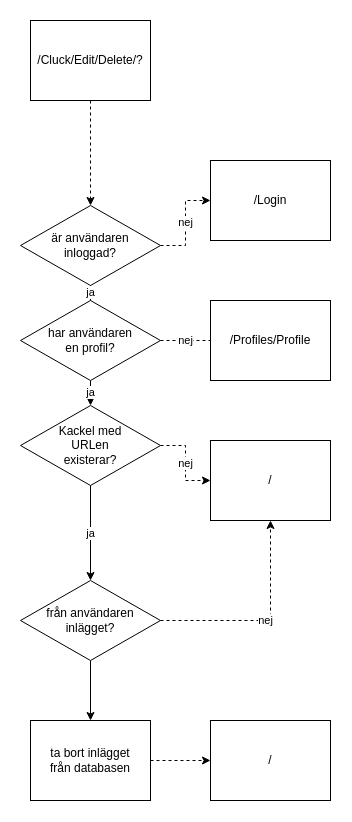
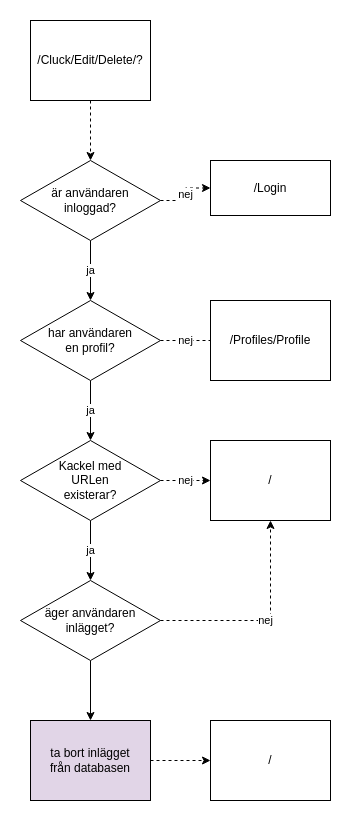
  <mxCell id="0" />
  <mxCell id="1" parent="0" />
  <mxCell id="2" value="" style="edgeStyle=orthogonalEdgeStyle;rounded=0;orthogonalLoop=1;jettySize=auto;html=1;dashed=1;" edge="1" parent="1" source="3" target="9"><mxGeometry relative="1" as="geometry" /></mxCell>
  <mxCell id="3" value="/Cluck/Edit/Delete/?" style="rounded=0;whiteSpace=wrap;html=1;" vertex="1" parent="1"><mxGeometry x="30" y="20" width="120" height="80" as="geometry" /></mxCell>
  <mxCell id="4" value="nej" style="edgeStyle=orthogonalEdgeStyle;rounded=0;orthogonalLoop=1;jettySize=auto;html=1;dashed=1;" edge="1" parent="1" source="6" target="16"><mxGeometry relative="1" as="geometry" /></mxCell>
  <mxCell id="5" value="ja" style="edgeStyle=orthogonalEdgeStyle;rounded=0;orthogonalLoop=1;jettySize=auto;html=1;" edge="1" parent="1" source="6" target="15"><mxGeometry relative="1" as="geometry" /></mxCell>
- <mxCell id="6" value="Kackel med&lt;br&gt;URLen&lt;br&gt;existerar?" style="rhombus;whiteSpace=wrap;html=1;rounded=0;" vertex="1" parent="1"><mxGeometry x="20" y="405" width="140" height="80" as="geometry" /></mxCell>
+ <mxCell id="6" value="Kackel med&lt;br&gt;URLen&lt;br&gt;existerar?" style="rhombus;whiteSpace=wrap;html=1;rounded=0;" vertex="1" parent="1"><mxGeometry x="20" y="440" width="140" height="80" as="geometry" /></mxCell>
  <mxCell id="7" value="ja" style="edgeStyle=orthogonalEdgeStyle;rounded=0;orthogonalLoop=1;jettySize=auto;html=1;" edge="1" parent="1" source="9" target="12"><mxGeometry relative="1" as="geometry" /></mxCell>
  <mxCell id="8" value="nej" style="edgeStyle=orthogonalEdgeStyle;rounded=0;orthogonalLoop=1;jettySize=auto;html=1;dashed=1;" edge="1" parent="1" source="9" target="17"><mxGeometry relative="1" as="geometry" /></mxCell>
- <mxCell id="9" value="är användaren&lt;br&gt;inloggad?" style="rhombus;whiteSpace=wrap;html=1;rounded=0;" vertex="1" parent="1"><mxGeometry x="20" y="205" width="140" height="80" as="geometry" /></mxCell>
+ <mxCell id="9" value="är användaren&lt;br&gt;inloggad?" style="rhombus;whiteSpace=wrap;html=1;rounded=0;" vertex="1" parent="1"><mxGeometry x="20" y="160" width="140" height="80" as="geometry" /></mxCell>
  <mxCell id="10" value="nej" style="edgeStyle=orthogonalEdgeStyle;rounded=0;orthogonalLoop=1;jettySize=auto;html=1;dashed=1;endArrow=none;" edge="1" parent="1" source="12" target="18"><mxGeometry relative="1" as="geometry" /></mxCell>
  <mxCell id="11" value="ja" style="edgeStyle=orthogonalEdgeStyle;rounded=0;orthogonalLoop=1;jettySize=auto;html=1;" edge="1" parent="1" source="12" target="6"><mxGeometry relative="1" as="geometry" /></mxCell>
  <mxCell id="12" value="har användaren&lt;br&gt;en profil?" style="rhombus;whiteSpace=wrap;html=1;rounded=0;" vertex="1" parent="1"><mxGeometry x="20" y="300" width="140" height="80" as="geometry" /></mxCell>
  <mxCell id="13" value="nej" style="edgeStyle=orthogonalEdgeStyle;rounded=0;orthogonalLoop=1;jettySize=auto;html=1;entryX=0.5;entryY=1;entryDx=0;entryDy=0;dashed=1;" edge="1" parent="1" source="15" target="16"><mxGeometry relative="1" as="geometry" /></mxCell>
  <mxCell id="14" value="" style="edgeStyle=orthogonalEdgeStyle;rounded=0;orthogonalLoop=1;jettySize=auto;html=1;" edge="1" parent="1" source="15" target="20"><mxGeometry relative="1" as="geometry" /></mxCell>
- <mxCell id="15" value="från användaren&lt;br&gt;inlägget?" style="rhombus;whiteSpace=wrap;html=1;rounded=0;" vertex="1" parent="1"><mxGeometry x="20" y="580" width="140" height="80" as="geometry" /></mxCell>
+ <mxCell id="15" value="äger användaren&lt;br&gt;inlägget?" style="rhombus;whiteSpace=wrap;html=1;rounded=0;" vertex="1" parent="1"><mxGeometry x="20" y="580" width="140" height="80" as="geometry" /></mxCell>
  <mxCell id="16" value="/" style="whiteSpace=wrap;html=1;rounded=0;" vertex="1" parent="1"><mxGeometry x="210" y="440" width="120" height="80" as="geometry" /></mxCell>
- <mxCell id="17" value="/Login" style="whiteSpace=wrap;html=1;rounded=0;" vertex="1" parent="1"><mxGeometry x="210" y="160" width="120" height="80" as="geometry" /></mxCell>
+ <mxCell id="17" value="/Login" style="whiteSpace=wrap;html=1;rounded=0;" vertex="1" parent="1"><mxGeometry x="210" y="160" width="120" height="55" as="geometry" /></mxCell>
  <mxCell id="18" value="/Profiles/Profile" style="whiteSpace=wrap;html=1;rounded=0;" vertex="1" parent="1"><mxGeometry x="210" y="300" width="120" height="80" as="geometry" /></mxCell>
  <mxCell id="19" value="" style="edgeStyle=orthogonalEdgeStyle;rounded=0;orthogonalLoop=1;jettySize=auto;html=1;dashed=1;" edge="1" parent="1" source="20" target="21"><mxGeometry relative="1" as="geometry" /></mxCell>
- <mxCell id="20" value="ta bort inlägget&lt;br&gt;från databasen" style="whiteSpace=wrap;html=1;rounded=0;" vertex="1" parent="1"><mxGeometry x="30" y="720" width="120" height="80" as="geometry" /></mxCell>
+ <mxCell id="20" value="ta bort inlägget&lt;br&gt;från databasen" style="whiteSpace=wrap;html=1;rounded=0;fillColor=#e1d5e7;" vertex="1" parent="1"><mxGeometry x="30" y="720" width="120" height="80" as="geometry" /></mxCell>
  <mxCell id="21" value="/" style="whiteSpace=wrap;html=1;rounded=0;" vertex="1" parent="1"><mxGeometry x="210" y="720" width="120" height="80" as="geometry" /></mxCell>
